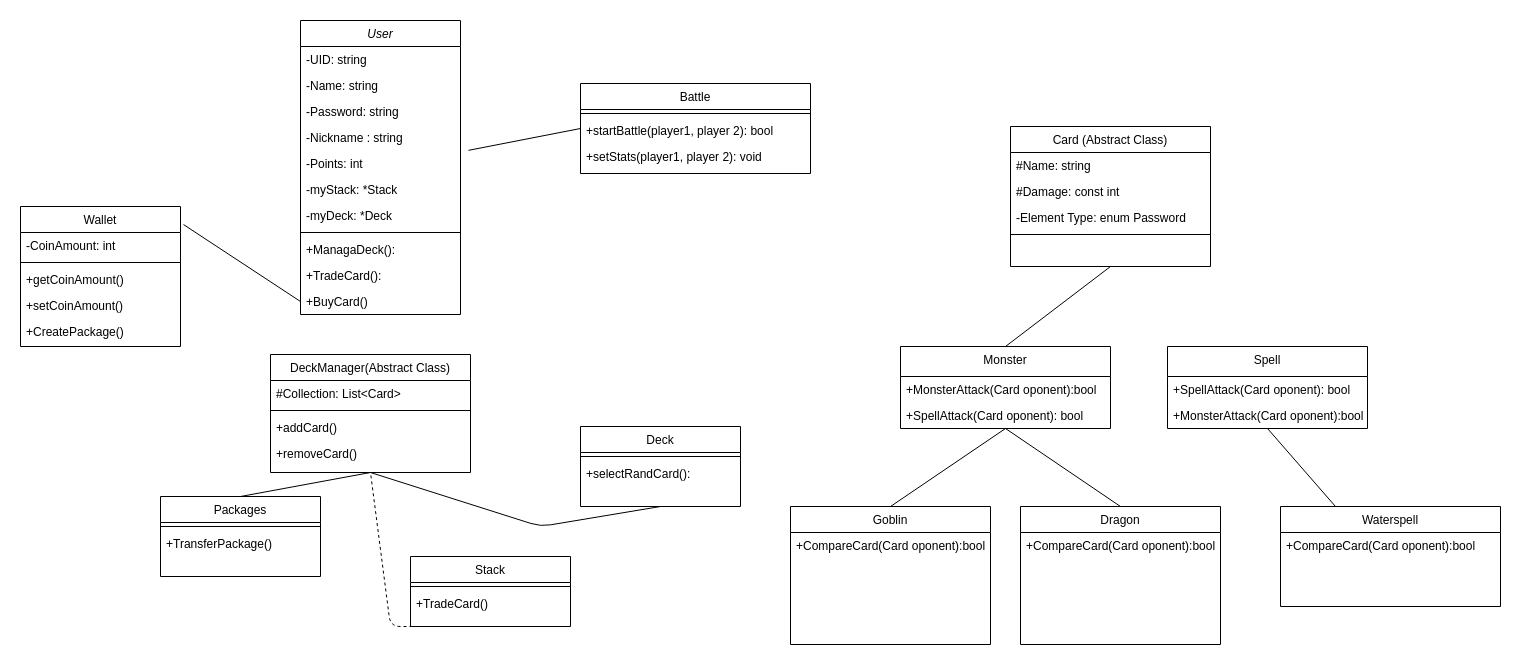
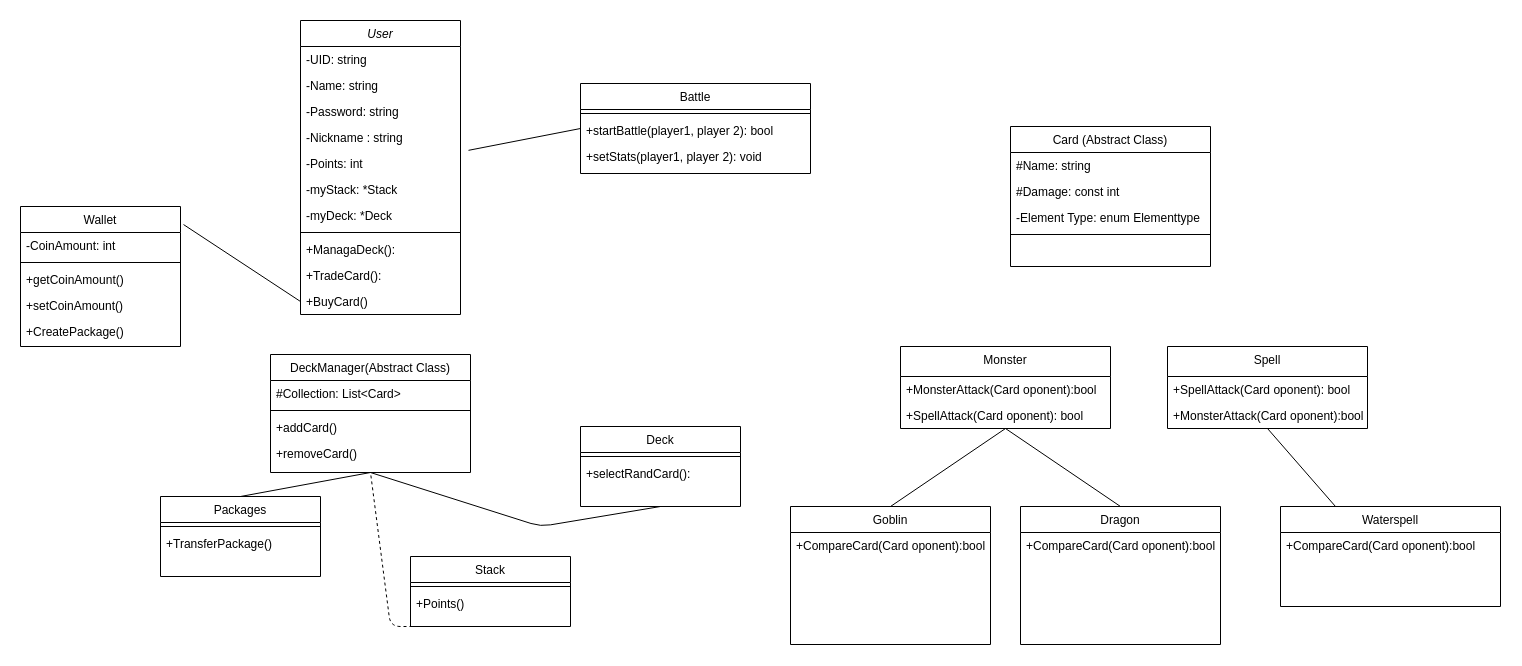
  <mxCell id="0" />
  <mxCell id="1" parent="0" />
  <mxCell id="2" value="User" style="swimlane;fontStyle=2;align=center;verticalAlign=top;childLayout=stackLayout;horizontal=1;startSize=26;horizontalStack=0;resizeParent=1;resizeLast=0;collapsible=1;marginBottom=0;rounded=0;shadow=0;strokeWidth=1;" parent="1" vertex="1"><mxGeometry x="300" y="20" width="160" height="294" as="geometry"><mxRectangle x="230" y="140" width="160" height="26" as="alternateBounds" /></mxGeometry></mxCell>
  <mxCell id="3" value="-UID: string" style="text;align=left;verticalAlign=top;spacingLeft=4;spacingRight=4;overflow=hidden;rotatable=0;points=[[0,0.5],[1,0.5]];portConstraint=eastwest;" vertex="1" parent="2"><mxGeometry y="26" width="160" height="26" as="geometry" /></mxCell>
  <mxCell id="4" value="-Name: string" style="text;align=left;verticalAlign=top;spacingLeft=4;spacingRight=4;overflow=hidden;rotatable=0;points=[[0,0.5],[1,0.5]];portConstraint=eastwest;" parent="2" vertex="1"><mxGeometry y="52" width="160" height="26" as="geometry" /></mxCell>
  <mxCell id="5" value="-Password: string" style="text;align=left;verticalAlign=top;spacingLeft=4;spacingRight=4;overflow=hidden;rotatable=0;points=[[0,0.5],[1,0.5]];portConstraint=eastwest;rounded=0;shadow=0;html=0;" parent="2" vertex="1"><mxGeometry y="78" width="160" height="26" as="geometry" /></mxCell>
  <mxCell id="6" value="-Nickname : string" style="text;align=left;verticalAlign=top;spacingLeft=4;spacingRight=4;overflow=hidden;rotatable=0;points=[[0,0.5],[1,0.5]];portConstraint=eastwest;rounded=0;shadow=0;html=0;" vertex="1" parent="2"><mxGeometry y="104" width="160" height="26" as="geometry" /></mxCell>
  <mxCell id="7" value="-Points: int" style="text;align=left;verticalAlign=top;spacingLeft=4;spacingRight=4;overflow=hidden;rotatable=0;points=[[0,0.5],[1,0.5]];portConstraint=eastwest;rounded=0;shadow=0;html=0;" vertex="1" parent="2"><mxGeometry y="130" width="160" height="26" as="geometry" /></mxCell>
  <mxCell id="8" value="-myStack: *Stack" style="text;align=left;verticalAlign=top;spacingLeft=4;spacingRight=4;overflow=hidden;rotatable=0;points=[[0,0.5],[1,0.5]];portConstraint=eastwest;rounded=0;shadow=0;html=0;" vertex="1" parent="2"><mxGeometry y="156" width="160" height="26" as="geometry" /></mxCell>
  <mxCell id="9" value="-myDeck: *Deck" style="text;align=left;verticalAlign=top;spacingLeft=4;spacingRight=4;overflow=hidden;rotatable=0;points=[[0,0.5],[1,0.5]];portConstraint=eastwest;rounded=0;shadow=0;html=0;" vertex="1" parent="2"><mxGeometry y="182" width="160" height="26" as="geometry" /></mxCell>
  <mxCell id="10" value="" style="line;html=1;strokeWidth=1;align=left;verticalAlign=middle;spacingTop=-1;spacingLeft=3;spacingRight=3;rotatable=0;labelPosition=right;points=[];portConstraint=eastwest;" parent="2" vertex="1"><mxGeometry y="208" width="160" height="8" as="geometry" /></mxCell>
  <mxCell id="11" value="+ManagaDeck(): " style="text;align=left;verticalAlign=top;spacingLeft=4;spacingRight=4;overflow=hidden;rotatable=0;points=[[0,0.5],[1,0.5]];portConstraint=eastwest;" parent="2" vertex="1"><mxGeometry y="216" width="160" height="26" as="geometry" /></mxCell>
  <mxCell id="12" value="+TradeCard(): " style="text;align=left;verticalAlign=top;spacingLeft=4;spacingRight=4;overflow=hidden;rotatable=0;points=[[0,0.5],[1,0.5]];portConstraint=eastwest;" vertex="1" parent="2"><mxGeometry y="242" width="160" height="26" as="geometry" /></mxCell>
  <mxCell id="13" value="+BuyCard()" style="text;align=left;verticalAlign=top;spacingLeft=4;spacingRight=4;overflow=hidden;rotatable=0;points=[[0,0.5],[1,0.5]];portConstraint=eastwest;" vertex="1" parent="2"><mxGeometry y="268" width="160" height="26" as="geometry" /></mxCell>
  <mxCell id="14" value="Goblin" style="swimlane;fontStyle=0;align=center;verticalAlign=top;childLayout=stackLayout;horizontal=1;startSize=26;horizontalStack=0;resizeParent=1;resizeLast=0;collapsible=1;marginBottom=0;rounded=0;shadow=0;strokeWidth=1;" parent="1" vertex="1"><mxGeometry x="790" y="506" width="200" height="138" as="geometry"><mxRectangle x="130" y="380" width="160" height="26" as="alternateBounds" /></mxGeometry></mxCell>
  <mxCell id="15" value="+CompareCard(Card oponent):bool " style="text;align=left;verticalAlign=top;spacingLeft=4;spacingRight=4;overflow=hidden;rotatable=0;points=[[0,0.5],[1,0.5]];portConstraint=eastwest;" vertex="1" parent="14"><mxGeometry y="26" width="200" height="24" as="geometry" /></mxCell>
  <mxCell id="16" value="Card (Abstract Class)" style="swimlane;fontStyle=0;align=center;verticalAlign=top;childLayout=stackLayout;horizontal=1;startSize=26;horizontalStack=0;resizeParent=1;resizeLast=0;collapsible=1;marginBottom=0;rounded=0;shadow=0;strokeWidth=1;" parent="1" vertex="1"><mxGeometry x="1010" y="126" width="200" height="140" as="geometry"><mxRectangle x="550" y="140" width="160" height="26" as="alternateBounds" /></mxGeometry></mxCell>
  <mxCell id="17" value="#Name: string" style="text;align=left;verticalAlign=top;spacingLeft=4;spacingRight=4;overflow=hidden;rotatable=0;points=[[0,0.5],[1,0.5]];portConstraint=eastwest;" parent="16" vertex="1"><mxGeometry y="26" width="200" height="26" as="geometry" /></mxCell>
  <mxCell id="18" value="#Damage: const int" style="text;align=left;verticalAlign=top;spacingLeft=4;spacingRight=4;overflow=hidden;rotatable=0;points=[[0,0.5],[1,0.5]];portConstraint=eastwest;rounded=0;shadow=0;html=0;" parent="16" vertex="1"><mxGeometry y="52" width="200" height="26" as="geometry" /></mxCell>
- <mxCell id="19" value="-Element Type: enum Password" style="text;align=left;verticalAlign=top;spacingLeft=4;spacingRight=4;overflow=hidden;rotatable=0;points=[[0,0.5],[1,0.5]];portConstraint=eastwest;rounded=0;shadow=0;html=0;" parent="16" vertex="1"><mxGeometry y="78" width="200" height="26" as="geometry" /></mxCell>
+ <mxCell id="19" value="-Element Type: enum Elementtype" style="text;align=left;verticalAlign=top;spacingLeft=4;spacingRight=4;overflow=hidden;rotatable=0;points=[[0,0.5],[1,0.5]];portConstraint=eastwest;rounded=0;shadow=0;html=0;" parent="16" vertex="1"><mxGeometry y="78" width="200" height="26" as="geometry" /></mxCell>
  <mxCell id="20" value="" style="line;html=1;strokeWidth=1;align=left;verticalAlign=middle;spacingTop=-1;spacingLeft=3;spacingRight=3;rotatable=0;labelPosition=right;points=[];portConstraint=eastwest;" parent="16" vertex="1"><mxGeometry y="104" width="200" height="8" as="geometry" /></mxCell>
  <mxCell id="21" value="" style="endArrow=none;html=1;startSize=14;endSize=14;sourcePerimeterSpacing=8;targetPerimeterSpacing=8;entryX=0.5;entryY=1;entryDx=0;entryDy=0;exitX=0.5;exitY=0;exitDx=0;exitDy=0;" edge="1" parent="1" source="14" target="31"><mxGeometry width="50" height="50" relative="1" as="geometry"><mxPoint x="650" y="616" as="sourcePoint" /><mxPoint x="1020" y="436.002" as="targetPoint" /></mxGeometry></mxCell>
  <mxCell id="22" value="Dragon" style="swimlane;fontStyle=0;align=center;verticalAlign=top;childLayout=stackLayout;horizontal=1;startSize=26;horizontalStack=0;resizeParent=1;resizeLast=0;collapsible=1;marginBottom=0;rounded=0;shadow=0;strokeWidth=1;" vertex="1" parent="1"><mxGeometry x="1020" y="506" width="200" height="138" as="geometry"><mxRectangle x="130" y="380" width="160" height="26" as="alternateBounds" /></mxGeometry></mxCell>
  <mxCell id="23" value="+CompareCard(Card oponent):bool " style="text;align=left;verticalAlign=top;spacingLeft=4;spacingRight=4;overflow=hidden;rotatable=0;points=[[0,0.5],[1,0.5]];portConstraint=eastwest;" vertex="1" parent="22"><mxGeometry y="26" width="200" height="24" as="geometry" /></mxCell>
  <mxCell id="24" value="" style="endArrow=none;html=1;startSize=14;endSize=14;sourcePerimeterSpacing=8;targetPerimeterSpacing=8;exitX=0.5;exitY=0;exitDx=0;exitDy=0;entryX=0.5;entryY=1;entryDx=0;entryDy=0;" edge="1" parent="1" source="22" target="31"><mxGeometry width="50" height="50" relative="1" as="geometry"><mxPoint x="900" y="536" as="sourcePoint" /><mxPoint x="1140" y="416" as="targetPoint" /></mxGeometry></mxCell>
  <mxCell id="25" value="Stack" style="swimlane;fontStyle=0;align=center;verticalAlign=top;childLayout=stackLayout;horizontal=1;startSize=26;horizontalStack=0;resizeParent=1;resizeLast=0;collapsible=1;marginBottom=0;rounded=0;shadow=0;strokeWidth=1;" vertex="1" parent="1"><mxGeometry x="410" y="556" width="160" height="70" as="geometry"><mxRectangle x="550" y="140" width="160" height="26" as="alternateBounds" /></mxGeometry></mxCell>
  <mxCell id="26" value="" style="line;html=1;strokeWidth=1;align=left;verticalAlign=middle;spacingTop=-1;spacingLeft=3;spacingRight=3;rotatable=0;labelPosition=right;points=[];portConstraint=eastwest;" vertex="1" parent="25"><mxGeometry y="26" width="160" height="8" as="geometry" /></mxCell>
- <mxCell id="27" value="+TradeCard()" style="text;align=left;verticalAlign=top;spacingLeft=4;spacingRight=4;overflow=hidden;rotatable=0;points=[[0,0.5],[1,0.5]];portConstraint=eastwest;" vertex="1" parent="25"><mxGeometry y="34" width="160" height="26" as="geometry" /></mxCell>
+ <mxCell id="27" value="+Points()" style="text;align=left;verticalAlign=top;spacingLeft=4;spacingRight=4;overflow=hidden;rotatable=0;points=[[0,0.5],[1,0.5]];portConstraint=eastwest;" vertex="1" parent="25"><mxGeometry y="34" width="160" height="26" as="geometry" /></mxCell>
  <mxCell id="28" value="Deck" style="swimlane;fontStyle=0;align=center;verticalAlign=top;childLayout=stackLayout;horizontal=1;startSize=26;horizontalStack=0;resizeParent=1;resizeLast=0;collapsible=1;marginBottom=0;rounded=0;shadow=0;strokeWidth=1;" vertex="1" parent="1"><mxGeometry x="580" y="426" width="160" height="80" as="geometry"><mxRectangle x="550" y="140" width="160" height="26" as="alternateBounds" /></mxGeometry></mxCell>
  <mxCell id="29" value="" style="line;html=1;strokeWidth=1;align=left;verticalAlign=middle;spacingTop=-1;spacingLeft=3;spacingRight=3;rotatable=0;labelPosition=right;points=[];portConstraint=eastwest;" vertex="1" parent="28"><mxGeometry y="26" width="160" height="8" as="geometry" /></mxCell>
  <mxCell id="30" value="+selectRandCard():" style="text;align=left;verticalAlign=top;spacingLeft=4;spacingRight=4;overflow=hidden;rotatable=0;points=[[0,0.5],[1,0.5]];portConstraint=eastwest;" vertex="1" parent="28"><mxGeometry y="34" width="160" height="26" as="geometry" /></mxCell>
  <mxCell id="31" value="Monster" style="swimlane;fontStyle=0;align=center;verticalAlign=top;childLayout=stackLayout;horizontal=1;startSize=30;horizontalStack=0;resizeParent=1;resizeLast=0;collapsible=1;marginBottom=0;rounded=0;shadow=0;strokeWidth=1;" vertex="1" parent="1"><mxGeometry x="900" y="346" width="210" height="82" as="geometry"><mxRectangle x="550" y="140" width="160" height="26" as="alternateBounds" /></mxGeometry></mxCell>
  <mxCell id="32" value="+MonsterAttack(Card oponent):bool " style="text;align=left;verticalAlign=top;spacingLeft=4;spacingRight=4;overflow=hidden;rotatable=0;points=[[0,0.5],[1,0.5]];portConstraint=eastwest;" vertex="1" parent="31"><mxGeometry y="30" width="210" height="26" as="geometry" /></mxCell>
  <mxCell id="33" value="+SpellAttack(Card oponent): bool " style="text;align=left;verticalAlign=top;spacingLeft=4;spacingRight=4;overflow=hidden;rotatable=0;points=[[0,0.5],[1,0.5]];portConstraint=eastwest;" vertex="1" parent="31"><mxGeometry y="56" width="210" height="26" as="geometry" /></mxCell>
  <mxCell id="34" value="Spell" style="swimlane;fontStyle=0;align=center;verticalAlign=top;childLayout=stackLayout;horizontal=1;startSize=30;horizontalStack=0;resizeParent=1;resizeLast=0;collapsible=1;marginBottom=0;rounded=0;shadow=0;strokeWidth=1;" vertex="1" parent="1"><mxGeometry x="1167" y="346" width="200" height="82" as="geometry"><mxRectangle x="550" y="140" width="160" height="26" as="alternateBounds" /></mxGeometry></mxCell>
  <mxCell id="35" value="+SpellAttack(Card oponent): bool " style="text;align=left;verticalAlign=top;spacingLeft=4;spacingRight=4;overflow=hidden;rotatable=0;points=[[0,0.5],[1,0.5]];portConstraint=eastwest;" vertex="1" parent="34"><mxGeometry y="30" width="200" height="26" as="geometry" /></mxCell>
  <mxCell id="36" value="+MonsterAttack(Card oponent):bool " style="text;align=left;verticalAlign=top;spacingLeft=4;spacingRight=4;overflow=hidden;rotatable=0;points=[[0,0.5],[1,0.5]];portConstraint=eastwest;" vertex="1" parent="34"><mxGeometry y="56" width="200" height="26" as="geometry" /></mxCell>
  <mxCell id="37" value="Waterspell" style="swimlane;fontStyle=0;align=center;verticalAlign=top;childLayout=stackLayout;horizontal=1;startSize=26;horizontalStack=0;resizeParent=1;resizeLast=0;collapsible=1;marginBottom=0;rounded=0;shadow=0;strokeWidth=1;" vertex="1" parent="1"><mxGeometry x="1280" y="506" width="220" height="100" as="geometry"><mxRectangle x="130" y="380" width="160" height="26" as="alternateBounds" /></mxGeometry></mxCell>
  <mxCell id="38" value="+CompareCard(Card oponent):bool " style="text;align=left;verticalAlign=top;spacingLeft=4;spacingRight=4;overflow=hidden;rotatable=0;points=[[0,0.5],[1,0.5]];portConstraint=eastwest;" vertex="1" parent="37"><mxGeometry y="26" width="220" height="26" as="geometry" /></mxCell>
  <mxCell id="39" value="" style="endArrow=none;html=1;startSize=14;endSize=14;sourcePerimeterSpacing=8;targetPerimeterSpacing=8;exitX=0.25;exitY=0;exitDx=0;exitDy=0;entryX=0.5;entryY=1;entryDx=0;entryDy=0;" edge="1" parent="1" source="37" target="34"><mxGeometry width="50" height="50" relative="1" as="geometry"><mxPoint x="1300" y="526" as="sourcePoint" /><mxPoint x="1240" y="426" as="targetPoint" /></mxGeometry></mxCell>
  <mxCell id="40" value="Packages" style="swimlane;fontStyle=0;align=center;verticalAlign=top;childLayout=stackLayout;horizontal=1;startSize=26;horizontalStack=0;resizeParent=1;resizeLast=0;collapsible=1;marginBottom=0;rounded=0;shadow=0;strokeWidth=1;" vertex="1" parent="1"><mxGeometry x="160" y="496" width="160" height="80" as="geometry"><mxRectangle x="550" y="140" width="160" height="26" as="alternateBounds" /></mxGeometry></mxCell>
  <mxCell id="41" value="" style="line;html=1;strokeWidth=1;align=left;verticalAlign=middle;spacingTop=-1;spacingLeft=3;spacingRight=3;rotatable=0;labelPosition=right;points=[];portConstraint=eastwest;" vertex="1" parent="40"><mxGeometry y="26" width="160" height="8" as="geometry" /></mxCell>
  <mxCell id="42" value="+TransferPackage()" style="text;align=left;verticalAlign=top;spacingLeft=4;spacingRight=4;overflow=hidden;rotatable=0;points=[[0,0.5],[1,0.5]];portConstraint=eastwest;" vertex="1" parent="40"><mxGeometry y="34" width="160" height="26" as="geometry" /></mxCell>
  <mxCell id="43" value="Wallet" style="swimlane;fontStyle=0;align=center;verticalAlign=top;childLayout=stackLayout;horizontal=1;startSize=26;horizontalStack=0;resizeParent=1;resizeLast=0;collapsible=1;marginBottom=0;rounded=0;shadow=0;strokeWidth=1;" vertex="1" parent="1"><mxGeometry x="20" y="206" width="160" height="140" as="geometry"><mxRectangle x="550" y="140" width="160" height="26" as="alternateBounds" /></mxGeometry></mxCell>
  <mxCell id="44" value="-CoinAmount: int" style="text;align=left;verticalAlign=top;spacingLeft=4;spacingRight=4;overflow=hidden;rotatable=0;points=[[0,0.5],[1,0.5]];portConstraint=eastwest;" vertex="1" parent="43"><mxGeometry y="26" width="160" height="26" as="geometry" /></mxCell>
  <mxCell id="45" value="" style="line;html=1;strokeWidth=1;align=left;verticalAlign=middle;spacingTop=-1;spacingLeft=3;spacingRight=3;rotatable=0;labelPosition=right;points=[];portConstraint=eastwest;" vertex="1" parent="43"><mxGeometry y="52" width="160" height="8" as="geometry" /></mxCell>
  <mxCell id="46" value="+getCoinAmount()" style="text;align=left;verticalAlign=top;spacingLeft=4;spacingRight=4;overflow=hidden;rotatable=0;points=[[0,0.5],[1,0.5]];portConstraint=eastwest;" vertex="1" parent="43"><mxGeometry y="60" width="160" height="26" as="geometry" /></mxCell>
  <mxCell id="47" value="+setCoinAmount()" style="text;align=left;verticalAlign=top;spacingLeft=4;spacingRight=4;overflow=hidden;rotatable=0;points=[[0,0.5],[1,0.5]];portConstraint=eastwest;" vertex="1" parent="43"><mxGeometry y="86" width="160" height="26" as="geometry" /></mxCell>
  <mxCell id="48" value="+CreatePackage()" style="text;align=left;verticalAlign=top;spacingLeft=4;spacingRight=4;overflow=hidden;rotatable=0;points=[[0,0.5],[1,0.5]];portConstraint=eastwest;" vertex="1" parent="43"><mxGeometry y="112" width="160" height="26" as="geometry" /></mxCell>
  <mxCell id="49" value="Battle" style="swimlane;fontStyle=0;align=center;verticalAlign=top;childLayout=stackLayout;horizontal=1;startSize=26;horizontalStack=0;resizeParent=1;resizeLast=0;collapsible=1;marginBottom=0;rounded=0;shadow=0;strokeWidth=1;" vertex="1" parent="1"><mxGeometry x="580" y="83" width="230" height="90" as="geometry"><mxRectangle x="550" y="140" width="160" height="26" as="alternateBounds" /></mxGeometry></mxCell>
  <mxCell id="50" value="" style="line;html=1;strokeWidth=1;align=left;verticalAlign=middle;spacingTop=-1;spacingLeft=3;spacingRight=3;rotatable=0;labelPosition=right;points=[];portConstraint=eastwest;" vertex="1" parent="49"><mxGeometry y="26" width="230" height="8" as="geometry" /></mxCell>
  <mxCell id="51" value="+startBattle(player1, player 2): bool" style="text;align=left;verticalAlign=top;spacingLeft=4;spacingRight=4;overflow=hidden;rotatable=0;points=[[0,0.5],[1,0.5]];portConstraint=eastwest;" vertex="1" parent="49"><mxGeometry y="34" width="230" height="26" as="geometry" /></mxCell>
  <mxCell id="52" value="+setStats(player1, player 2): void" style="text;align=left;verticalAlign=top;spacingLeft=4;spacingRight=4;overflow=hidden;rotatable=0;points=[[0,0.5],[1,0.5]];portConstraint=eastwest;" vertex="1" parent="49"><mxGeometry y="60" width="230" height="26" as="geometry" /></mxCell>
  <mxCell id="53" value="DeckManager(Abstract Class)" style="swimlane;fontStyle=0;align=center;verticalAlign=top;childLayout=stackLayout;horizontal=1;startSize=26;horizontalStack=0;resizeParent=1;resizeLast=0;collapsible=1;marginBottom=0;rounded=0;shadow=0;strokeWidth=1;" vertex="1" parent="1"><mxGeometry x="270" y="354" width="200" height="118" as="geometry"><mxRectangle x="550" y="140" width="160" height="26" as="alternateBounds" /></mxGeometry></mxCell>
  <mxCell id="54" value="#Collection: List&lt;Card&gt; " style="text;align=left;verticalAlign=top;spacingLeft=4;spacingRight=4;overflow=hidden;rotatable=0;points=[[0,0.5],[1,0.5]];portConstraint=eastwest;" vertex="1" parent="53"><mxGeometry y="26" width="200" height="26" as="geometry" /></mxCell>
  <mxCell id="55" value="" style="line;html=1;strokeWidth=1;align=left;verticalAlign=middle;spacingTop=-1;spacingLeft=3;spacingRight=3;rotatable=0;labelPosition=right;points=[];portConstraint=eastwest;" vertex="1" parent="53"><mxGeometry y="52" width="200" height="8" as="geometry" /></mxCell>
  <mxCell id="56" value="+addCard() " style="text;align=left;verticalAlign=top;spacingLeft=4;spacingRight=4;overflow=hidden;rotatable=0;points=[[0,0.5],[1,0.5]];portConstraint=eastwest;" vertex="1" parent="53"><mxGeometry y="60" width="200" height="26" as="geometry" /></mxCell>
  <mxCell id="57" value="+removeCard() " style="text;align=left;verticalAlign=top;spacingLeft=4;spacingRight=4;overflow=hidden;rotatable=0;points=[[0,0.5],[1,0.5]];portConstraint=eastwest;" vertex="1" parent="53"><mxGeometry y="86" width="200" height="26" as="geometry" /></mxCell>
  <mxCell id="58" value="" style="endArrow=none;html=1;startSize=14;endSize=14;sourcePerimeterSpacing=8;targetPerimeterSpacing=8;entryX=0.5;entryY=1;entryDx=0;entryDy=0;exitX=0.5;exitY=0;exitDx=0;exitDy=0;" edge="1" parent="1" source="40" target="53"><mxGeometry width="50" height="50" relative="1" as="geometry"><mxPoint x="530" y="564" as="sourcePoint" /><mxPoint x="640" y="474.002" as="targetPoint" /></mxGeometry></mxCell>
  <mxCell id="59" value="" style="endArrow=none;html=1;startSize=14;endSize=14;sourcePerimeterSpacing=8;targetPerimeterSpacing=8;exitX=0.5;exitY=1;exitDx=0;exitDy=0;entryX=0.5;entryY=1;entryDx=0;entryDy=0;dashed=1;" edge="1" parent="1" source="25" target="53"><mxGeometry width="50" height="50" relative="1" as="geometry"><mxPoint x="370" y="536" as="sourcePoint" /><mxPoint x="640" y="476" as="targetPoint" /><Array as="points"><mxPoint x="390" y="626" /></Array></mxGeometry></mxCell>
  <mxCell id="60" value="" style="endArrow=none;html=1;startSize=14;endSize=14;sourcePerimeterSpacing=8;targetPerimeterSpacing=8;exitX=0.5;exitY=1;exitDx=0;exitDy=0;entryX=0.5;entryY=1;entryDx=0;entryDy=0;" edge="1" parent="1" source="28" target="53"><mxGeometry width="50" height="50" relative="1" as="geometry"><mxPoint x="380" y="546" as="sourcePoint" /><mxPoint x="660" y="476" as="targetPoint" /><Array as="points"><mxPoint y="526" x="540" /></Array></mxGeometry></mxCell>
  <mxCell id="61" value="" style="endArrow=none;html=1;startSize=14;endSize=14;sourcePerimeterSpacing=8;targetPerimeterSpacing=8;entryX=0;entryY=0.5;entryDx=0;entryDy=0;exitX=1.019;exitY=0.129;exitDx=0;exitDy=0;exitPerimeter=0;" edge="1" parent="1" source="43" target="13"><mxGeometry width="50" height="50" relative="1" as="geometry"><mxPoint x="370" y="536" as="sourcePoint" /><mxPoint x="660" y="484" as="targetPoint" /></mxGeometry></mxCell>
  <mxCell id="62" value="" style="endArrow=none;html=1;startSize=14;endSize=14;sourcePerimeterSpacing=8;targetPerimeterSpacing=8;exitX=0;exitY=0.5;exitDx=0;exitDy=0;" edge="1" parent="1" source="49" target="2"><mxGeometry width="50" height="50" relative="1" as="geometry"><mxPoint x="780" y="266" as="sourcePoint" /><mxPoint x="790" y="422" as="targetPoint" /></mxGeometry></mxCell>
- <mxCell id="63" value="" style="endArrow=none;html=1;startSize=14;endSize=14;sourcePerimeterSpacing=8;targetPerimeterSpacing=8;entryX=0.5;entryY=1;entryDx=0;entryDy=0;exitX=0.5;exitY=0;exitDx=0;exitDy=0;" edge="1" parent="1" source="31" target="16"><mxGeometry width="50" height="50" relative="1" as="geometry"><mxPoint x="920" y="536" as="sourcePoint" /><mxPoint x="1030" y="446.002" as="targetPoint" /></mxGeometry></mxCell>
